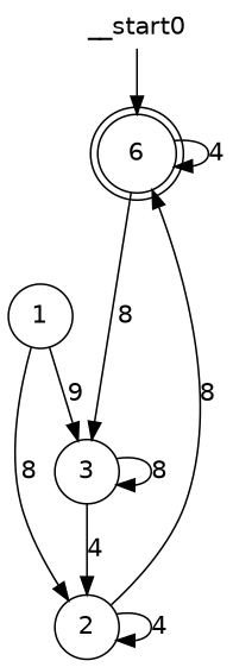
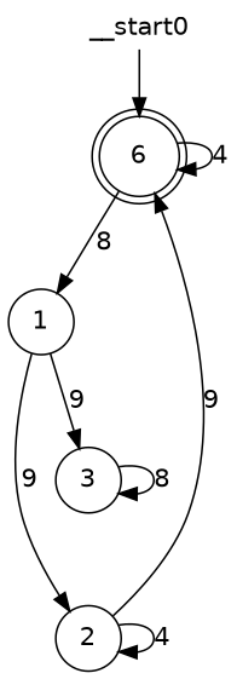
  digraph {
    fontname="DejaVu Sans"
    node [fontname="DejaVu Sans" shape=circle]
    edge [fontname="DejaVu Sans"]
    n1 [label=6 shape=doublecircle]
    n2 [label=1]
    n3 [label=2]
    n4 [label=3]
    __start0 [height=0 shape=none width=0]
    n1 -> n1 [label=4]
-   n1 -> n4 [label=8]
-   n2 -> n3 [label=8]
+   n1 -> n2 [label=8]
+   n2 -> n3 [label=9]
    n2 -> n4 [label=9]
-   n3 -> n1 [label=8]
+   n3 -> n1 [label=9]
    n3 -> n3 [label=4]
-   n4 -> n3 [label=4]
    n4 -> n4 [label=8]
    __start0 -> n1
  }
